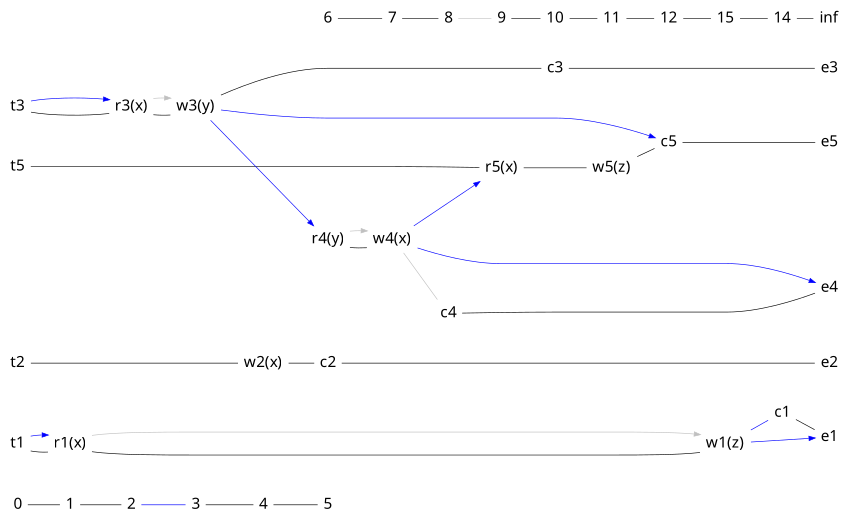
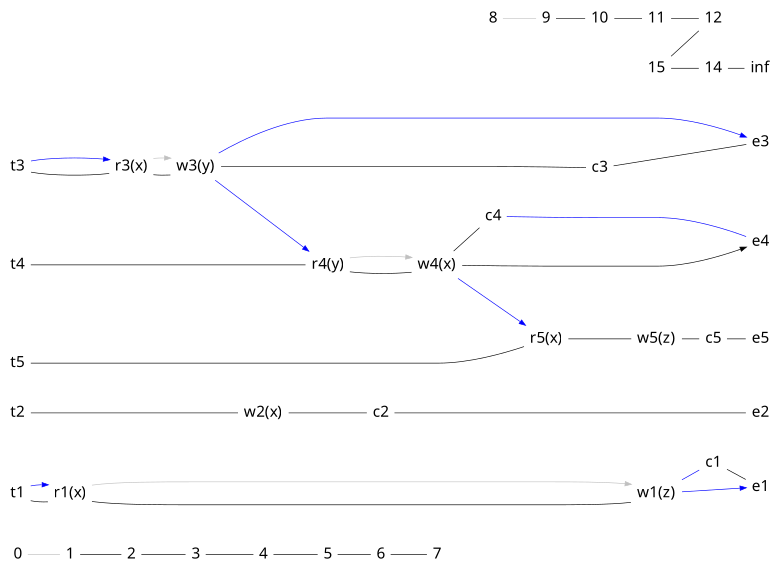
  digraph {
    fontname=Roboto
    rankdir=LR
    ranksep=0.2
    node [fontname="MJXc-TeX-math-I,MJXc-TeX-math-Ix,MJXc-TeX-math-Iw" fontsize=12 margin=0.05 shape=plaintext]
    edge [arrowsize=0 fontname="MJXc-TeX-math-I,MJXc-TeX-math-Ix,MJXc-TeX-math-Iw" fontsize=12 minlen=1 penwidth=0.5]
    0 [height=0 width=0]
    t1 [height=0 width=0]
    t2 [height=0 width=0]
    t3 [height=0 width=0]
+   t4 [height=0 width=0]
    t5 [height=0 width=0]
    1 [height=0 width=0]
    "r1(x)" [height=0 width=0]
    2 [height=0 width=0]
    "r3(x)" [height=0 width=0]
    3 [height=0 width=0]
    "w3(y)" [height=0 width=0]
    4 [height=0 width=0]
    "w2(x)" [height=0 width=0]
    5 [height=0 width=0]
    "r4(y)" [height=0 width=0]
    6 [height=0 width=0]
    c2 [height=0 width=0]
    7 [height=0 width=0]
    "w4(x)" [height=0 width=0]
    8 [height=0 width=0]
    c4 [height=0 width=0]
    9 [height=0 width=0]
    "r5(x)" [height=0 width=0]
    10 [height=0 width=0]
    c3 [height=0 width=0]
    11 [height=0 width=0]
    "w5(z)" [height=0 width=0]
    12 [height=0 width=0]
    c5 [height=0 width=0]
    n31 [height=0 label=15 width=0]
    "w1(z)" [height=0 width=0]
    14 [height=0 width=0]
    c1 [height=0 width=0]
    inf [height=0 width=0]
    e1 [height=0 width=0]
    e2 [height=0 width=0]
    e3 [height=0 width=0]
    e4 [height=0 width=0]
    e5 [height=0 width=0]
    subgraph sub_1 {
      rank=same
      0
      t1
      t2
      t3
+     t4
      t5
    }
    subgraph sub_2 {
      rank=same
      1
      "r1(x)"
    }
    subgraph sub_3 {
      rank=same
      2
      "r3(x)"
    }
    subgraph sub_4 {
      rank=same
      3
      "w3(y)"
    }
    subgraph sub_5 {
      rank=same
      4
      "w2(x)"
    }
    subgraph sub_6 {
      rank=same
      5
      "r4(y)"
    }
    subgraph sub_7 {
      rank=same
      6
      c2
    }
    subgraph sub_8 {
      rank=same
      7
      "w4(x)"
    }
    subgraph sub_9 {
      rank=same
      8
      c4
    }
    subgraph sub_10 {
      rank=same
      9
      "r5(x)"
    }
    subgraph sub_11 {
      rank=same
      10
      c3
    }
    subgraph sub_12 {
      rank=same
      11
      "w5(z)"
    }
    subgraph sub_13 {
      rank=same
      12
      c5
    }
    subgraph sub_14 {
      rank=same
      n31
      "w1(z)"
    }
    subgraph sub_15 {
      rank=same
      14
      c1
    }
    subgraph sub_16 {
      rank=same
      inf
      e1
      e2
      e3
      e4
      e5
    }
    subgraph sub_17 {
      t1
      "r1(x)"
      "w1(z)"
      c1
      e1
    }
    subgraph sub_18 {
      t2
      "w2(x)"
      c2
      e2
    }
    subgraph sub_19 {
      t3
      "r3(x)"
      "w3(y)"
      c3
      e3
    }
    subgraph sub_20 {
+     t4
      "r4(y)"
      "w4(x)"
      c4
      e4
    }
    subgraph sub_21 {
      t5
      "r5(x)"
      "w5(z)"
      c5
      e5
    }
    subgraph sub_22 {
      mindist=100.0
      0
      1
      2
      3
      4
      5
      6
      7
      8
      9
      10
      11
      12
      n31
      14
      inf
    }
-   0 -> 1
+   0 -> 1 [color=gray]
    t1 -> "r1(x)"
    t1 -> "r1(x)" [arrowsize=0.5 color=blue]
    t2 -> "w2(x)"
    t3 -> "r3(x)"
    t3 -> "r3(x)" [arrowsize=0.5 color=blue]
+   t4 -> "r4(y)"
    t5 -> "r5(x)"
    1 -> 2
    "r1(x)" -> "w1(z)"
    "r1(x)" -> "w1(z)" [arrowsize=0.5 color=gray]
-   2 -> 3 [color=blue]
+   2 -> 3
    "r3(x)" -> "w3(y)"
    "r3(x)" -> "w3(y)" [arrowsize=0.5 color=gray]
    3 -> 4
    "w3(y)" -> "r4(y)" [arrowsize=0.5 color=blue]
    "w3(y)" -> c3
-   "w3(y)" -> c5 [arrowsize=0.5 color=blue]
+   "w3(y)" -> e3 [arrowsize=0.5 color=blue]
    4 -> 5
    "w2(x)" -> c2
+   5 -> 6
    "r4(y)" -> "w4(x)"
    "r4(y)" -> "w4(x)" [arrowsize=0.5 color=gray]
    6 -> 7
    c2 -> e2
-   7 -> 8
-   "w4(x)" -> c4 [color=gray]
+   "w4(x)" -> c4
    "w4(x)" -> "r5(x)" [arrowsize=0.5 color=blue]
-   "w4(x)" -> e4 [arrowsize=0.5 color=blue]
+   "w4(x)" -> e4 [arrowsize=0.5 color=black]
    8 -> 9 [color=gray]
-   c4 -> e4
+   c4 -> e4 [color=blue]
    9 -> 10
    "r5(x)" -> "w5(z)"
    10 -> 11
    c3 -> e3
    11 -> 12
    "w5(z)" -> c5
-   12 -> n31
+   n31 -> 12
    c5 -> e5
    n31 -> 14
    "w1(z)" -> c1 [color=blue]
    "w1(z)" -> e1 [arrowsize=0.5 color=blue]
    14 -> inf
    c1 -> e1
  }
